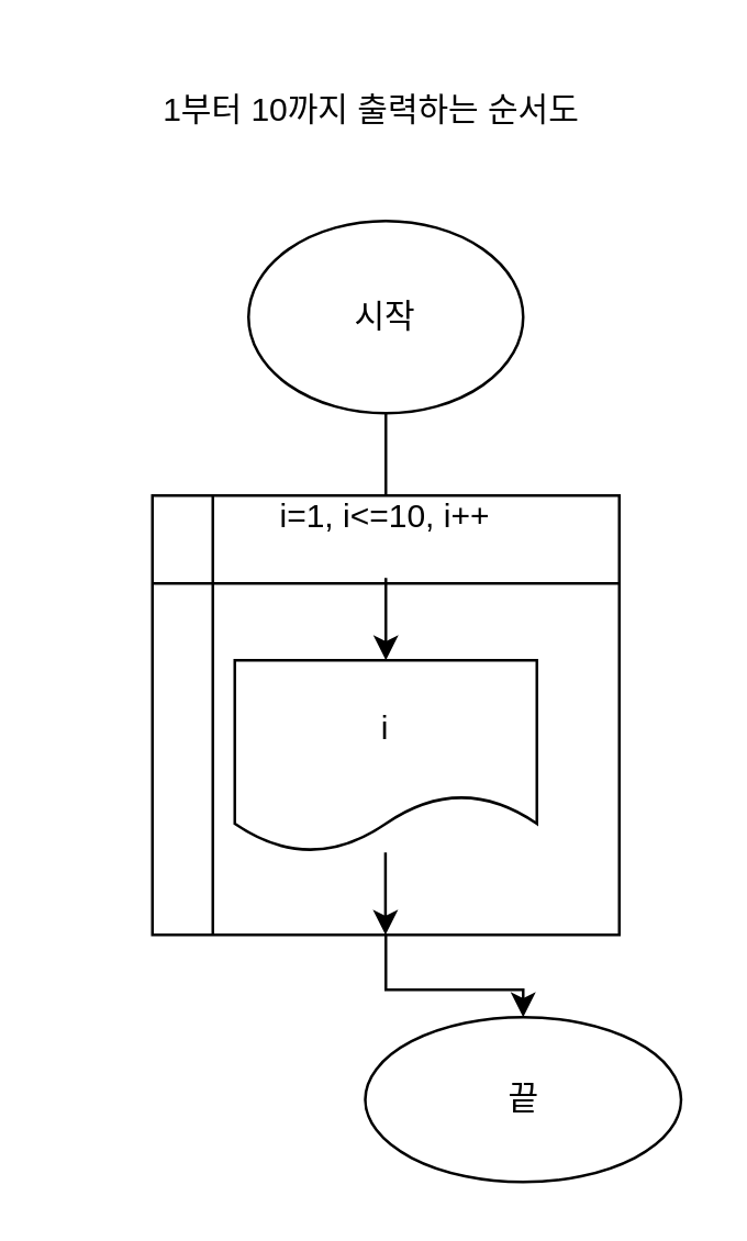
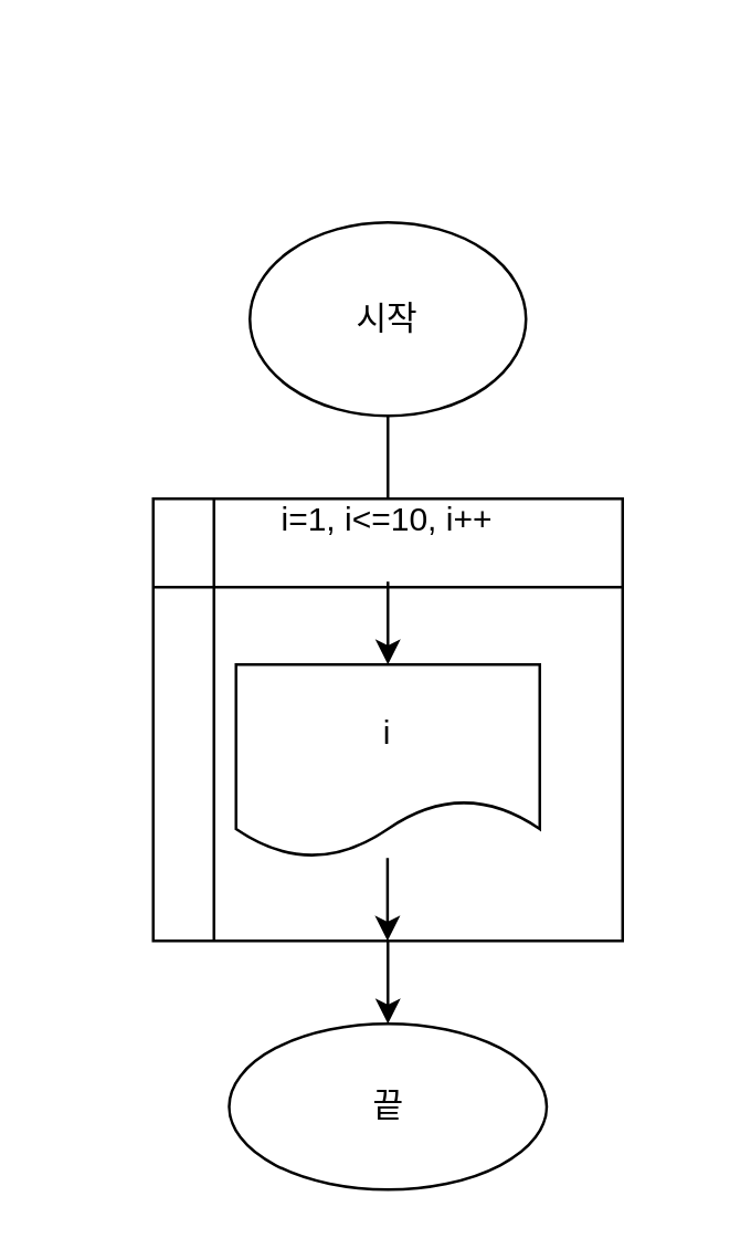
  <mxCell id="0" />
  <mxCell id="1" parent="0" />
- <mxCell id="2" value="1부터 10까지 출력하는 순서도" style="text;html=1;strokeColor=none;fillColor=none;align=center;verticalAlign=middle;whiteSpace=wrap;rounded=0;" vertex="1" parent="1"><mxGeometry x="20" y="20" width="230" height="40" as="geometry" /></mxCell>
  <mxCell id="3" value="" style="edgeStyle=orthogonalEdgeStyle;rounded=0;orthogonalLoop=1;jettySize=auto;html=1;" edge="1" parent="1" source="4" target="5"><mxGeometry relative="1" as="geometry" /></mxCell>
  <mxCell id="4" value="시작" style="ellipse;whiteSpace=wrap;html=1;" vertex="1" parent="1"><mxGeometry x="90" y="80" width="100" height="70" as="geometry" /></mxCell>
  <mxCell id="5" value="시작" style="ellipse;whiteSpace=wrap;html=1;" vertex="1" parent="1"><mxGeometry x="90" y="230" width="100" height="70" as="geometry" /></mxCell>
  <mxCell id="6" value="" style="edgeStyle=orthogonalEdgeStyle;rounded=0;orthogonalLoop=1;jettySize=auto;html=1;" edge="1" parent="1" source="7" target="11"><mxGeometry relative="1" as="geometry" /></mxCell>
  <mxCell id="7" value="i=1, i&amp;lt;=10, i++&lt;br&gt;&lt;br&gt;&lt;br&gt;&lt;br&gt;&lt;br&gt;&lt;br&gt;&lt;br&gt;&lt;br&gt;&lt;br&gt;&lt;br&gt;&lt;br&gt;" style="shape=internalStorage;whiteSpace=wrap;html=1;backgroundOutline=1;dx=22;dy=32;" vertex="1" parent="1"><mxGeometry x="55" y="180" width="170" height="160" as="geometry" /></mxCell>
  <mxCell id="8" value="i" style="shape=document;whiteSpace=wrap;html=1;boundedLbl=1;" vertex="1" parent="1"><mxGeometry x="85" y="240" width="110" height="70" as="geometry" /></mxCell>
  <mxCell id="9" value="" style="endArrow=classic;html=1;" edge="1" parent="1" target="8"><mxGeometry width="50" height="50" relative="1" as="geometry"><mxPoint x="140" y="210" as="sourcePoint" /><mxPoint x="170" y="220" as="targetPoint" /></mxGeometry></mxCell>
  <mxCell id="10" value="" style="endArrow=classic;html=1;" edge="1" parent="1"><mxGeometry width="50" height="50" relative="1" as="geometry"><mxPoint x="139.86" y="310" as="sourcePoint" /><mxPoint x="139.86" y="340" as="targetPoint" /></mxGeometry></mxCell>
- <mxCell id="11" value="끝" style="ellipse;whiteSpace=wrap;html=1;" vertex="1" parent="1"><mxGeometry x="132.5" y="370" width="115" height="60" as="geometry" /></mxCell>
+ <mxCell id="11" value="끝" style="ellipse;whiteSpace=wrap;html=1;" vertex="1" parent="1"><mxGeometry x="82.5" y="370" width="115" height="60" as="geometry" /></mxCell>
